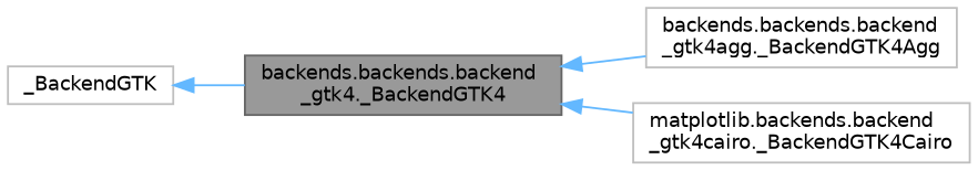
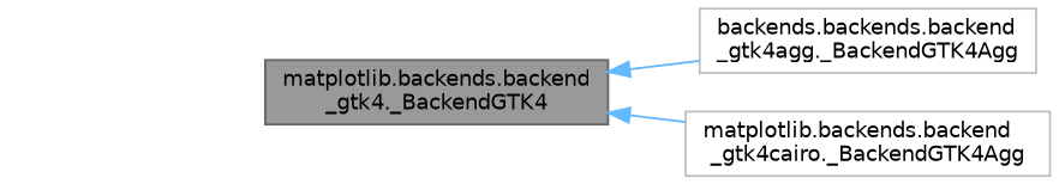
  digraph {
    rankdir=LR
    node [color=grey75 fillcolor=white fontname=Helvetica fontsize=10 shape=box style=filled]
    edge [color=steelblue1 dir=back fontname=Helvetica fontsize=10 labelfontname=Helvetica labelfontsize=10 style=solid]
-   n1 [color=gray40 fillcolor=grey60 fontcolor=black height=0.2 label="backends.backends.backend\l_gtk4._BackendGTK4" width=0.4]
+   n1 [color=gray40 fillcolor=grey60 fontcolor=black height=0.2 label="matplotlib.backends.backend\l_gtk4._BackendGTK4" width=0.4]
    n2 [height=0.2 label="backends.backends.backend\l_gtk4agg._BackendGTK4Agg" width=0.4]
-   n3 [height=0.2 label="matplotlib.backends.backend\l_gtk4cairo._BackendGTK4Cairo" width=0.4]
-   n4 [height=0.2 label=_BackendGTK width=0.4]
+   n3 [height=0.2 label="matplotlib.backends.backend\l_gtk4cairo._BackendGTK4Agg" width=0.4]
    n1 -> n2
    n1 -> n3
-   n4 -> n1
  }
